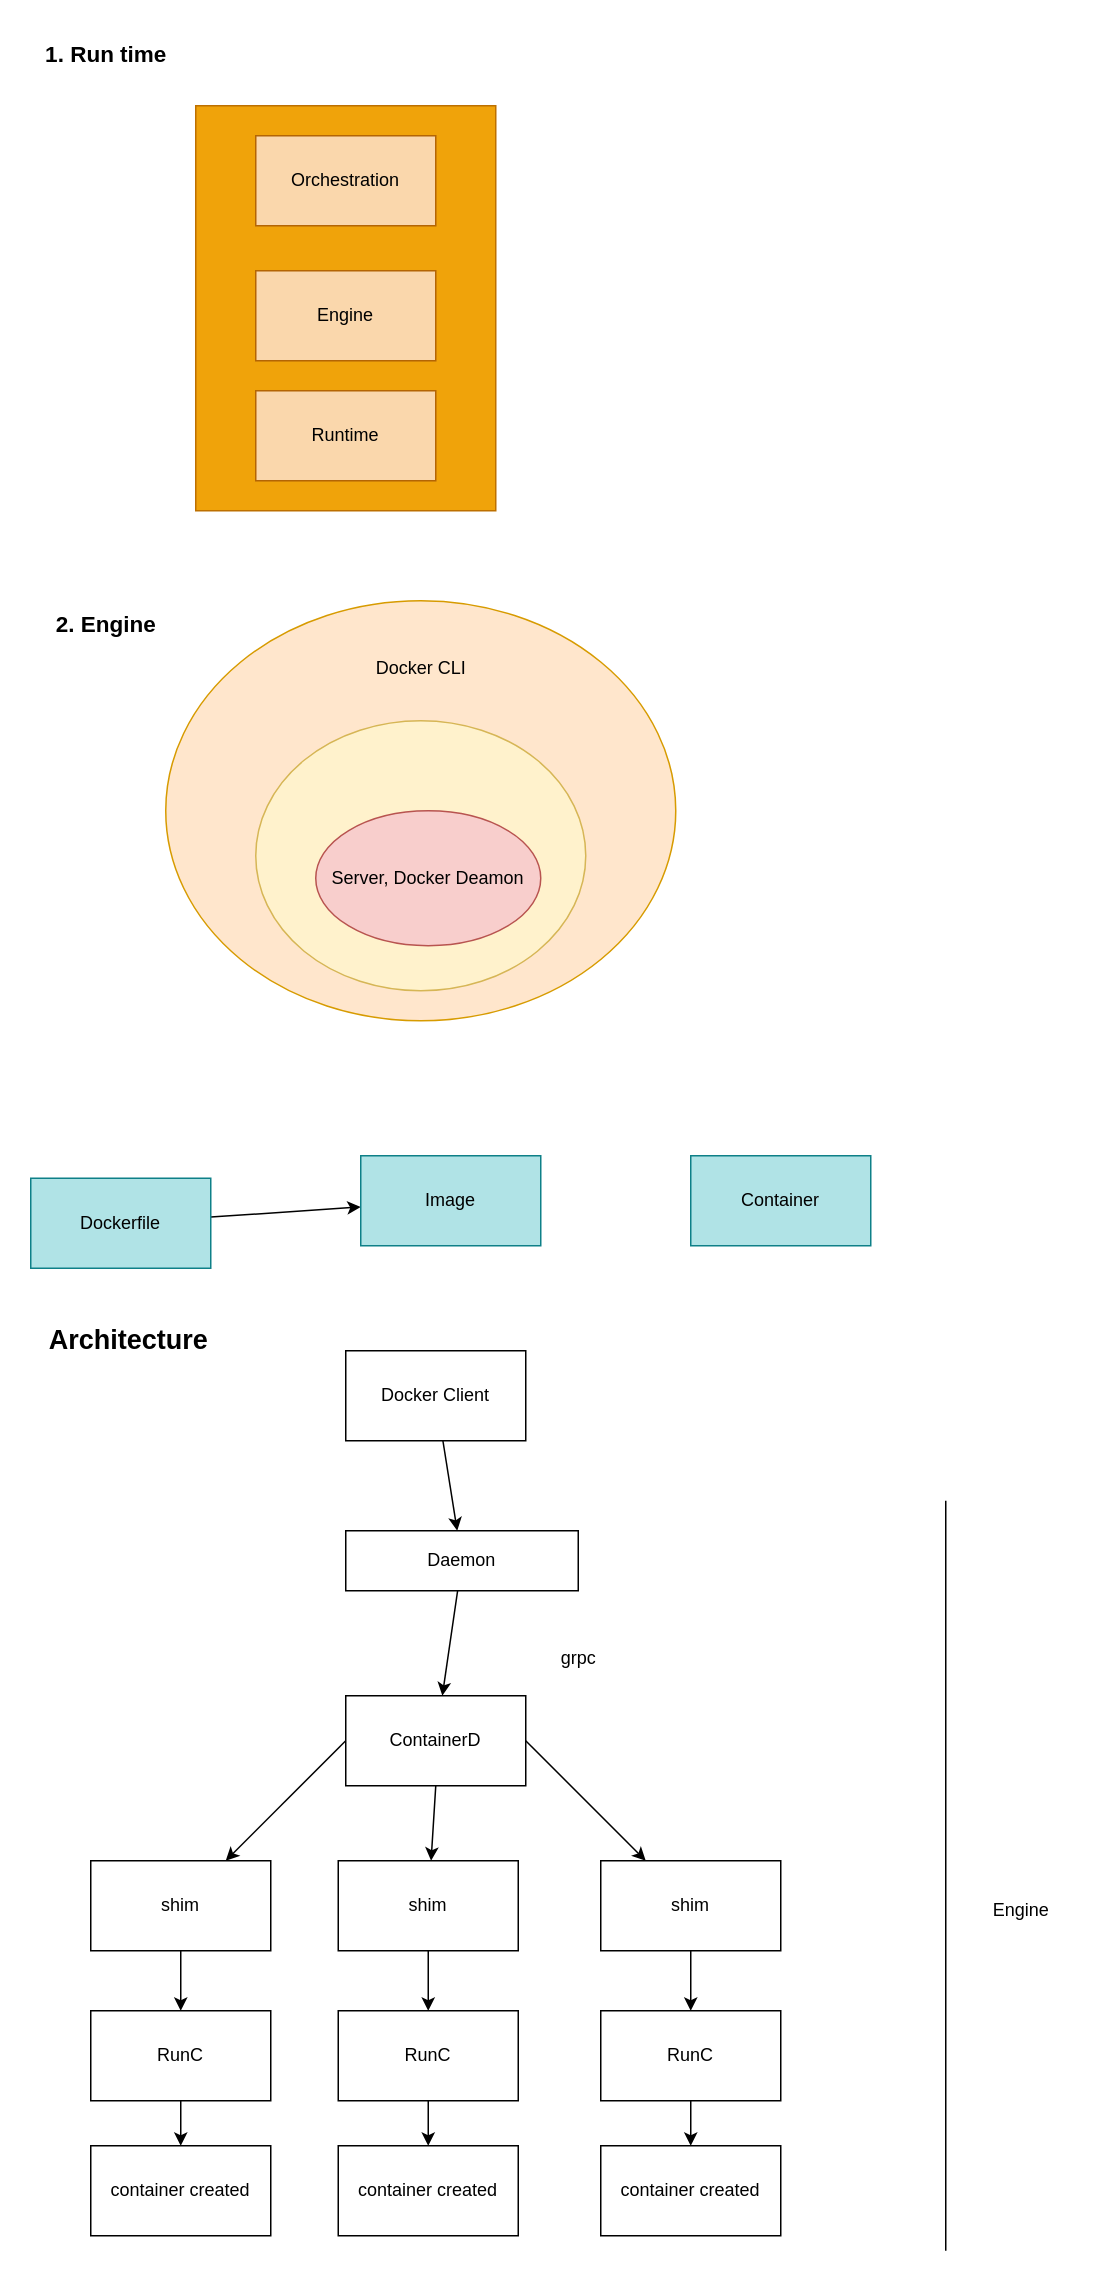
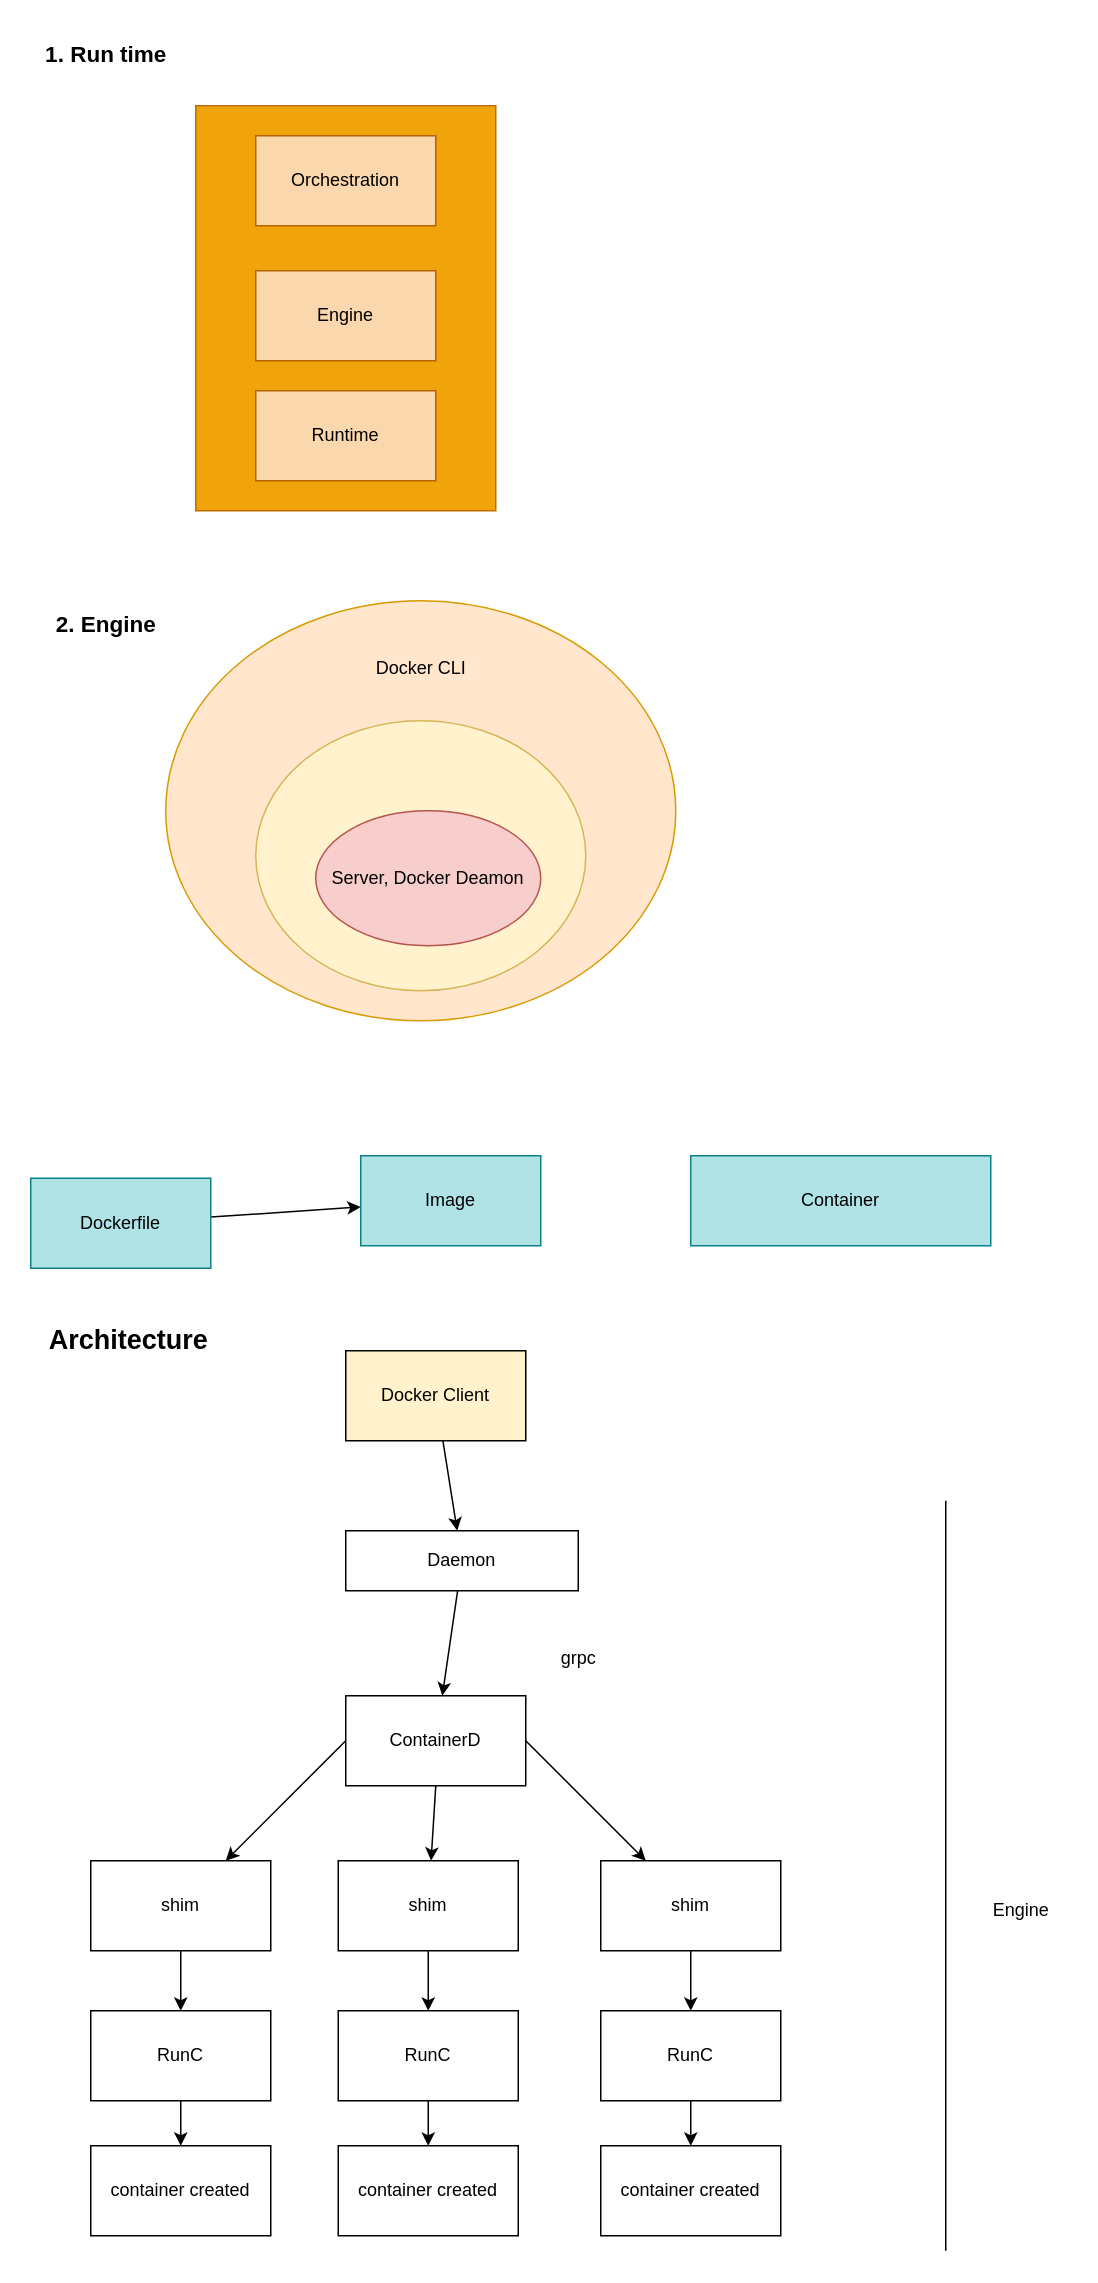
  <mxCell id="0" />
  <mxCell id="1" parent="0" />
  <mxCell id="2" value="" style="whiteSpace=wrap;html=1;fillColor=#f0a30a;fontColor=#000000;strokeColor=#BD7000;" parent="1" vertex="1"><mxGeometry x="130" y="70" width="200" height="270" as="geometry" /></mxCell>
  <mxCell id="3" value="Orchestration" style="whiteSpace=wrap;html=1;fillColor=#fad7ac;strokeColor=#b46504;" parent="1" vertex="1"><mxGeometry x="170" y="90" width="120" height="60" as="geometry" /></mxCell>
  <mxCell id="4" value="Engine" style="whiteSpace=wrap;html=1;fillColor=#fad7ac;strokeColor=#b46504;" parent="1" vertex="1"><mxGeometry x="170" y="180" width="120" height="60" as="geometry" /></mxCell>
  <mxCell id="5" value="Runtime" style="whiteSpace=wrap;html=1;fillColor=#fad7ac;strokeColor=#b46504;" parent="1" vertex="1"><mxGeometry x="170" y="260" width="120" height="60" as="geometry" /></mxCell>
  <mxCell id="6" value="&lt;b&gt;&lt;font style=&quot;font-size: 15px;&quot;&gt;1. Run time&lt;/font&gt;&lt;/b&gt;" style="text;html=1;align=center;verticalAlign=middle;resizable=0;points=[];autosize=1;strokeColor=none;fillColor=none;" parent="1" vertex="1"><mxGeometry x="20" y="20" width="100" height="30" as="geometry" /></mxCell>
  <mxCell id="7" value="&lt;b&gt;&lt;font style=&quot;font-size: 15px;&quot;&gt;2. Engine&lt;/font&gt;&lt;/b&gt;" style="text;html=1;align=center;verticalAlign=middle;resizable=0;points=[];autosize=1;strokeColor=none;fillColor=none;" parent="1" vertex="1"><mxGeometry x="25" y="400" width="90" height="30" as="geometry" /></mxCell>
  <mxCell id="8" value="" style="ellipse;whiteSpace=wrap;html=1;fillColor=#ffe6cc;strokeColor=#d79b00;" parent="1" vertex="1"><mxGeometry x="110" y="400" width="340" height="280" as="geometry" /></mxCell>
  <mxCell id="9" value="" style="ellipse;whiteSpace=wrap;html=1;fillColor=#fff2cc;strokeColor=#d6b656;" parent="1" vertex="1"><mxGeometry x="170" y="480" width="220" height="180" as="geometry" /></mxCell>
  <mxCell id="10" value="Server, Docker Deamon" style="ellipse;whiteSpace=wrap;html=1;fillColor=#f8cecc;strokeColor=#b85450;" parent="1" vertex="1"><mxGeometry x="210" y="540" width="150" height="90" as="geometry" /></mxCell>
  <mxCell id="11" value="Docker CLI" style="text;html=1;align=center;verticalAlign=middle;resizable=0;points=[];autosize=1;strokeColor=none;fillColor=none;" parent="1" vertex="1"><mxGeometry x="240" y="430" width="80" height="30" as="geometry" /></mxCell>
  <mxCell id="12" value="" style="edgeStyle=none;html=1;" parent="1" source="13" target="14" edge="1"><mxGeometry relative="1" as="geometry" /></mxCell>
  <mxCell id="13" value="Dockerfile" style="whiteSpace=wrap;html=1;fillColor=#b0e3e6;strokeColor=#0e8088;" parent="1" vertex="1"><mxGeometry x="20" y="785" width="120" height="60" as="geometry" /></mxCell>
  <mxCell id="14" value="Image" style="whiteSpace=wrap;html=1;fillColor=#b0e3e6;strokeColor=#0e8088;" parent="1" vertex="1"><mxGeometry x="240" y="770" width="120" height="60" as="geometry" /></mxCell>
- <mxCell id="15" value="Container" style="whiteSpace=wrap;html=1;fillColor=#b0e3e6;strokeColor=#0e8088;" parent="1" vertex="1"><mxGeometry x="460" y="770" width="120" height="60" as="geometry" /></mxCell>
+ <mxCell id="15" value="Container" style="whiteSpace=wrap;html=1;fillColor=#b0e3e6;strokeColor=#0e8088;" parent="1" vertex="1"><mxGeometry x="460" y="770" width="200" height="60" as="geometry" /></mxCell>
  <mxCell id="16" value="" style="edgeStyle=none;html=1;" edge="1" parent="1" source="17" target="19"><mxGeometry relative="1" as="geometry" /></mxCell>
- <mxCell id="17" value="Docker Client" style="whiteSpace=wrap;html=1;" vertex="1" parent="1"><mxGeometry x="230" y="900" width="120" height="60" as="geometry" /></mxCell>
+ <mxCell id="17" value="Docker Client" style="whiteSpace=wrap;html=1;fillColor=#fff2cc;" vertex="1" parent="1"><mxGeometry x="230" y="900" width="120" height="60" as="geometry" /></mxCell>
  <mxCell id="18" value="" style="edgeStyle=none;html=1;" edge="1" parent="1" source="19" target="23"><mxGeometry relative="1" as="geometry" /></mxCell>
  <mxCell id="19" value="Daemon" style="whiteSpace=wrap;html=1;" vertex="1" parent="1"><mxGeometry x="230" y="1020" width="155" height="40" as="geometry" /></mxCell>
  <mxCell id="20" style="edgeStyle=none;html=1;exitX=0;exitY=0.5;exitDx=0;exitDy=0;" edge="1" parent="1" source="23" target="25"><mxGeometry relative="1" as="geometry" /></mxCell>
  <mxCell id="21" style="edgeStyle=none;html=1;exitX=1;exitY=0.5;exitDx=0;exitDy=0;" edge="1" parent="1" source="23" target="30"><mxGeometry relative="1" as="geometry" /></mxCell>
  <mxCell id="22" style="edgeStyle=none;html=1;exitX=0.5;exitY=1;exitDx=0;exitDy=0;" edge="1" parent="1" source="23" target="28"><mxGeometry relative="1" as="geometry" /></mxCell>
  <mxCell id="23" value="ContainerD" style="whiteSpace=wrap;html=1;" vertex="1" parent="1"><mxGeometry x="230" y="1130" width="120" height="60" as="geometry" /></mxCell>
  <mxCell id="24" value="" style="edgeStyle=none;html=1;" edge="1" parent="1" source="25" target="32"><mxGeometry relative="1" as="geometry" /></mxCell>
  <mxCell id="25" value="shim" style="whiteSpace=wrap;html=1;" vertex="1" parent="1"><mxGeometry x="60" y="1240" width="120" height="60" as="geometry" /></mxCell>
  <mxCell id="26" value="&lt;b&gt;&lt;font style=&quot;font-size: 18px;&quot;&gt;Architecture&lt;/font&gt;&lt;/b&gt;" style="text;html=1;align=center;verticalAlign=middle;resizable=0;points=[];autosize=1;strokeColor=none;fillColor=none;" vertex="1" parent="1"><mxGeometry x="20" y="873" width="130" height="40" as="geometry" /></mxCell>
  <mxCell id="27" value="" style="edgeStyle=none;html=1;" edge="1" parent="1" source="28" target="34"><mxGeometry relative="1" as="geometry" /></mxCell>
  <mxCell id="28" value="shim" style="whiteSpace=wrap;html=1;" vertex="1" parent="1"><mxGeometry x="225" y="1240" width="120" height="60" as="geometry" /></mxCell>
  <mxCell id="29" value="" style="edgeStyle=none;html=1;" edge="1" parent="1" source="30" target="36"><mxGeometry relative="1" as="geometry" /></mxCell>
  <mxCell id="30" value="shim" style="whiteSpace=wrap;html=1;" vertex="1" parent="1"><mxGeometry x="400" y="1240" width="120" height="60" as="geometry" /></mxCell>
  <mxCell id="31" value="" style="edgeStyle=none;html=1;" edge="1" parent="1" source="32" target="37"><mxGeometry relative="1" as="geometry" /></mxCell>
  <mxCell id="32" value="RunC" style="whiteSpace=wrap;html=1;" vertex="1" parent="1"><mxGeometry x="60" y="1340" width="120" height="60" as="geometry" /></mxCell>
  <mxCell id="33" value="" style="edgeStyle=none;html=1;" edge="1" parent="1" source="34" target="38"><mxGeometry relative="1" as="geometry" /></mxCell>
  <mxCell id="34" value="RunC" style="whiteSpace=wrap;html=1;" vertex="1" parent="1"><mxGeometry x="225" y="1340" width="120" height="60" as="geometry" /></mxCell>
  <mxCell id="35" value="" style="edgeStyle=none;html=1;" edge="1" parent="1" source="36" target="39"><mxGeometry relative="1" as="geometry" /></mxCell>
  <mxCell id="36" value="RunC" style="whiteSpace=wrap;html=1;" vertex="1" parent="1"><mxGeometry x="400" y="1340" width="120" height="60" as="geometry" /></mxCell>
  <mxCell id="37" value="container created" style="whiteSpace=wrap;html=1;" vertex="1" parent="1"><mxGeometry x="60" y="1430" width="120" height="60" as="geometry" /></mxCell>
  <mxCell id="38" value="container created" style="whiteSpace=wrap;html=1;" vertex="1" parent="1"><mxGeometry x="225" y="1430" width="120" height="60" as="geometry" /></mxCell>
  <mxCell id="39" value="container created" style="whiteSpace=wrap;html=1;" vertex="1" parent="1"><mxGeometry x="400" y="1430" width="120" height="60" as="geometry" /></mxCell>
  <mxCell id="40" value="" style="endArrow=none;html=1;" edge="1" parent="1"><mxGeometry width="50" height="50" relative="1" as="geometry"><mxPoint x="630" y="1500" as="sourcePoint" /><mxPoint x="630" y="1000" as="targetPoint" /></mxGeometry></mxCell>
  <mxCell id="41" value="Engine" style="text;html=1;align=center;verticalAlign=middle;resizable=0;points=[];autosize=1;strokeColor=none;fillColor=none;" vertex="1" parent="1"><mxGeometry x="650" y="1258" width="60" height="30" as="geometry" /></mxCell>
  <mxCell id="42" value="grpc" style="text;html=1;align=center;verticalAlign=middle;resizable=0;points=[];autosize=1;strokeColor=none;fillColor=none;" vertex="1" parent="1"><mxGeometry x="360" y="1090" width="50" height="30" as="geometry" /></mxCell>
